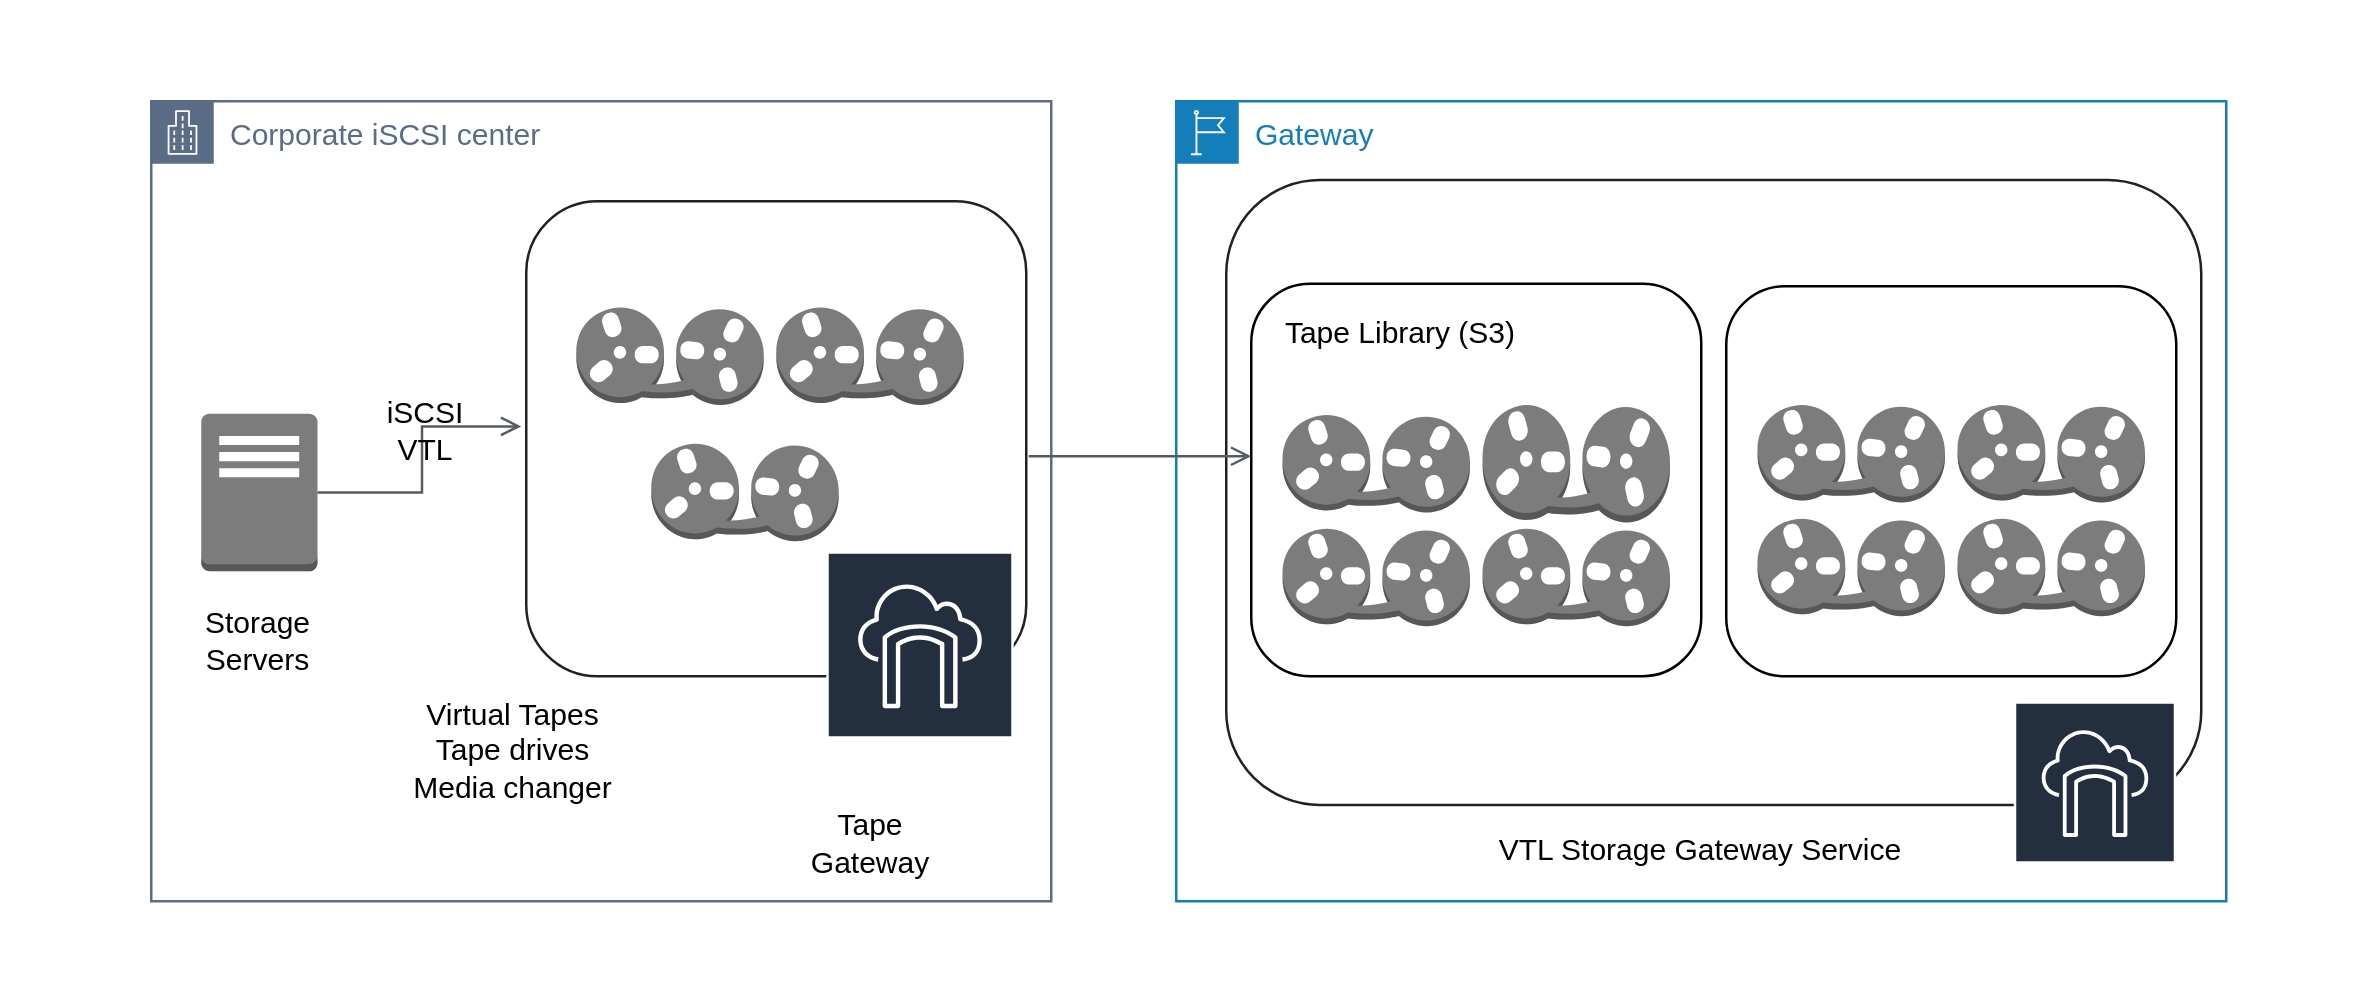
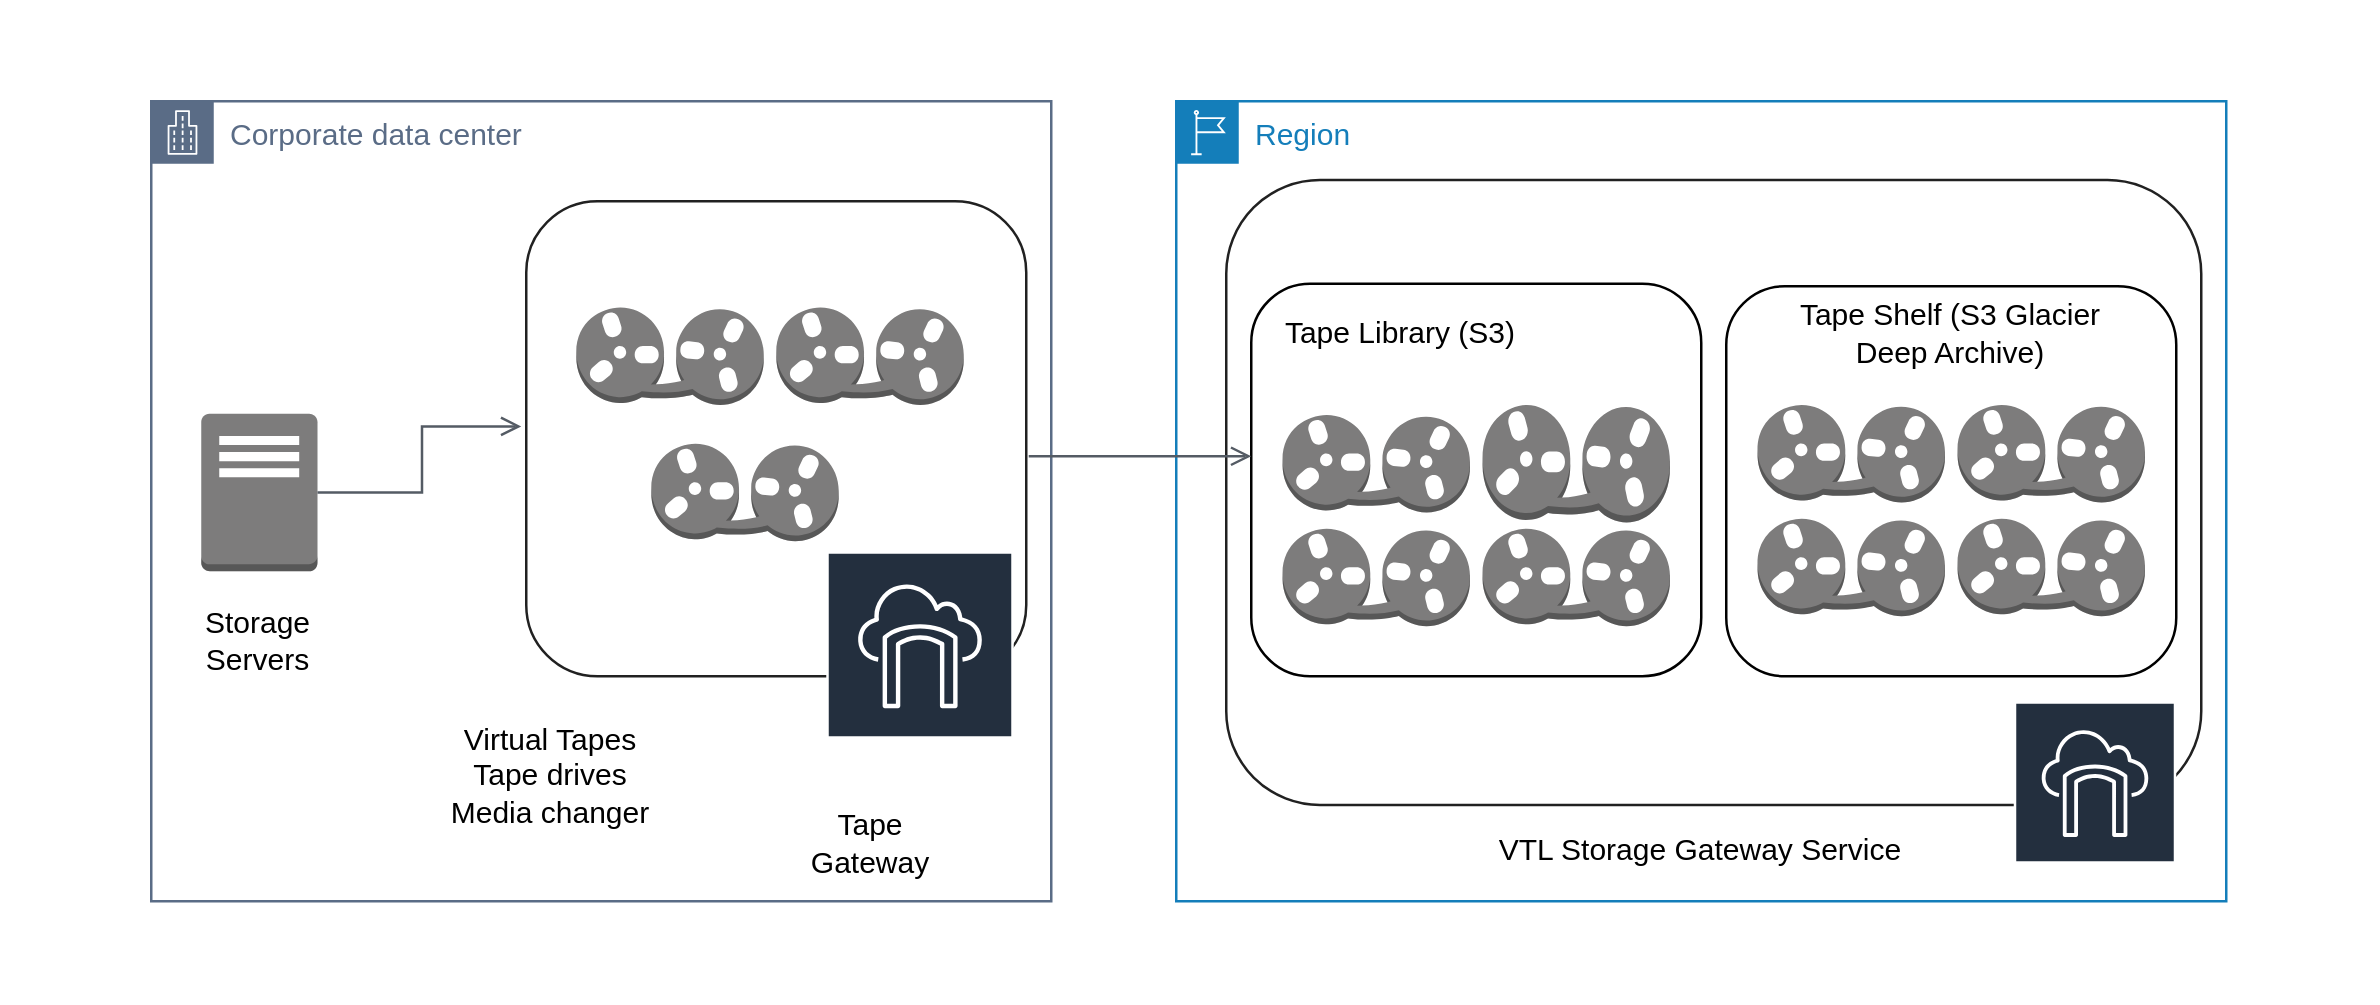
  <mxCell id="0" />
  <mxCell id="1" parent="0" />
  <mxCell id="2" value="" style="rounded=0;whiteSpace=wrap;html=1;strokeColor=#FFFFFF;" parent="1" vertex="1"><mxGeometry x="20" y="20" width="910" height="360" as="geometry" /></mxCell>
- <mxCell id="3" value="Gateway" style="points=[[0,0],[0.25,0],[0.5,0],[0.75,0],[1,0],[1,0.25],[1,0.5],[1,0.75],[1,1],[0.75,1],[0.5,1],[0.25,1],[0,1],[0,0.75],[0,0.5],[0,0.25]];outlineConnect=0;gradientColor=none;html=1;whiteSpace=wrap;fontSize=12;fontStyle=0;shape=mxgraph.aws4.group;grIcon=mxgraph.aws4.group_region;strokeColor=#147EBA;fillColor=none;verticalAlign=top;align=left;spacingLeft=30;fontColor=#147EBA;dashed=0;" parent="1" vertex="1"><mxGeometry x="470" y="40" width="420" height="320" as="geometry" /></mxCell>
+ <mxCell id="3" value="Region" style="points=[[0,0],[0.25,0],[0.5,0],[0.75,0],[1,0],[1,0.25],[1,0.5],[1,0.75],[1,1],[0.75,1],[0.5,1],[0.25,1],[0,1],[0,0.75],[0,0.5],[0,0.25]];outlineConnect=0;gradientColor=none;html=1;whiteSpace=wrap;fontSize=12;fontStyle=0;shape=mxgraph.aws4.group;grIcon=mxgraph.aws4.group_region;strokeColor=#147EBA;fillColor=none;verticalAlign=top;align=left;spacingLeft=30;fontColor=#147EBA;dashed=0;" parent="1" vertex="1"><mxGeometry x="470" y="40" width="420" height="320" as="geometry" /></mxCell>
  <mxCell id="4" value="" style="rounded=1;whiteSpace=wrap;html=1;strokeColor=#212121;strokeWidth=1;fontSize=17;" parent="1" vertex="1"><mxGeometry x="490" y="71.5" width="390" height="250" as="geometry" /></mxCell>
  <mxCell id="5" value="" style="rounded=1;whiteSpace=wrap;html=1;" vertex="1" parent="1"><mxGeometry x="500" y="113" width="180" height="157" as="geometry" /></mxCell>
- <mxCell id="6" value="Corporate iSCSI center" style="points=[[0,0],[0.25,0],[0.5,0],[0.75,0],[1,0],[1,0.25],[1,0.5],[1,0.75],[1,1],[0.75,1],[0.5,1],[0.25,1],[0,1],[0,0.75],[0,0.5],[0,0.25]];outlineConnect=0;gradientColor=none;html=1;whiteSpace=wrap;fontSize=12;fontStyle=0;shape=mxgraph.aws4.group;grIcon=mxgraph.aws4.group_corporate_data_center;strokeColor=#5A6C86;fillColor=none;verticalAlign=top;align=left;spacingLeft=30;fontColor=#5A6C86;dashed=0;" parent="1" vertex="1"><mxGeometry x="60" y="40" width="360" height="320" as="geometry" /></mxCell>
+ <mxCell id="6" value="Corporate data center" style="points=[[0,0],[0.25,0],[0.5,0],[0.75,0],[1,0],[1,0.25],[1,0.5],[1,0.75],[1,1],[0.75,1],[0.5,1],[0.25,1],[0,1],[0,0.75],[0,0.5],[0,0.25]];outlineConnect=0;gradientColor=none;html=1;whiteSpace=wrap;fontSize=12;fontStyle=0;shape=mxgraph.aws4.group;grIcon=mxgraph.aws4.group_corporate_data_center;strokeColor=#5A6C86;fillColor=none;verticalAlign=top;align=left;spacingLeft=30;fontColor=#5A6C86;dashed=0;" parent="1" vertex="1"><mxGeometry x="60" y="40" width="360" height="320" as="geometry" /></mxCell>
  <mxCell id="7" value="" style="rounded=1;whiteSpace=wrap;html=1;strokeColor=#212121;strokeWidth=1;fontSize=17;" parent="1" vertex="1"><mxGeometry x="210" y="80" width="200" height="190" as="geometry" /></mxCell>
  <mxCell id="8" value="" style="outlineConnect=0;fontColor=#232F3E;gradientColor=none;strokeColor=#ffffff;fillColor=#232F3E;dashed=0;verticalLabelPosition=middle;verticalAlign=bottom;align=center;html=1;whiteSpace=wrap;fontSize=10;fontStyle=1;spacing=3;shape=mxgraph.aws4.productIcon;prIcon=mxgraph.aws4.storage_gateway;" parent="1" vertex="1"><mxGeometry x="330" y="220" width="75" height="80" as="geometry" /></mxCell>
  <mxCell id="9" value="" style="outlineConnect=0;dashed=0;verticalLabelPosition=bottom;verticalAlign=top;align=center;html=1;shape=mxgraph.aws3.traditional_server;fillColor=#7D7C7C;gradientColor=none;strokeColor=#212121;strokeWidth=1;fontSize=17;" parent="1" vertex="1"><mxGeometry x="80" y="165" width="46.5" height="63" as="geometry" /></mxCell>
  <mxCell id="10" value="" style="edgeStyle=orthogonalEdgeStyle;html=1;endArrow=open;elbow=vertical;startArrow=none;endFill=0;strokeColor=#545B64;rounded=0;fontSize=17;entryX=-0.01;entryY=0.474;entryDx=0;entryDy=0;entryPerimeter=0;" parent="1" source="9" target="7" edge="1"><mxGeometry width="100" relative="1" as="geometry"><mxPoint x="230" y="170" as="sourcePoint" /><mxPoint x="330" y="170" as="targetPoint" /></mxGeometry></mxCell>
- <mxCell id="11" value="iSCSI VTL" style="text;html=1;strokeColor=none;fillColor=none;align=center;verticalAlign=middle;whiteSpace=wrap;rounded=0;dashed=1;fontSize=12;opacity=0;" parent="1" vertex="1"><mxGeometry x="150" y="161.5" width="40" height="20" as="geometry" /></mxCell>
  <mxCell id="12" value="Storage&lt;br&gt;Servers" style="text;html=1;strokeColor=none;fillColor=none;align=center;verticalAlign=middle;whiteSpace=wrap;rounded=0;dashed=1;fontSize=12;opacity=0;" parent="1" vertex="1"><mxGeometry x="83.25" y="246" width="40" height="20" as="geometry" /></mxCell>
  <mxCell id="13" value="" style="outlineConnect=0;dashed=0;verticalLabelPosition=bottom;verticalAlign=top;align=center;html=1;shape=mxgraph.aws3.tape_storage;fillColor=#7D7C7C;gradientColor=none;" vertex="1" parent="1"><mxGeometry x="592.5" y="161.5" width="75" height="47" as="geometry" /></mxCell>
  <mxCell id="14" value="" style="outlineConnect=0;dashed=0;verticalLabelPosition=bottom;verticalAlign=top;align=center;html=1;shape=mxgraph.aws3.tape_storage;fillColor=#7D7C7C;gradientColor=none;" vertex="1" parent="1"><mxGeometry x="310" y="122.5" width="75" height="39" as="geometry" /></mxCell>
  <mxCell id="15" value="" style="outlineConnect=0;dashed=0;verticalLabelPosition=bottom;verticalAlign=top;align=center;html=1;shape=mxgraph.aws3.tape_storage;fillColor=#7D7C7C;gradientColor=none;" vertex="1" parent="1"><mxGeometry x="260" y="177" width="75" height="39" as="geometry" /></mxCell>
  <mxCell id="16" value="" style="outlineConnect=0;dashed=0;verticalLabelPosition=bottom;verticalAlign=top;align=center;html=1;shape=mxgraph.aws3.tape_storage;fillColor=#7D7C7C;gradientColor=none;" vertex="1" parent="1"><mxGeometry x="512.5" y="165.5" width="75" height="39" as="geometry" /></mxCell>
  <mxCell id="17" value="" style="outlineConnect=0;dashed=0;verticalLabelPosition=bottom;verticalAlign=top;align=center;html=1;shape=mxgraph.aws3.tape_storage;fillColor=#7D7C7C;gradientColor=none;" vertex="1" parent="1"><mxGeometry x="230" y="122.5" width="75" height="39" as="geometry" /></mxCell>
  <mxCell id="18" value="" style="outlineConnect=0;dashed=0;verticalLabelPosition=bottom;verticalAlign=top;align=center;html=1;shape=mxgraph.aws3.tape_storage;fillColor=#7D7C7C;gradientColor=none;" vertex="1" parent="1"><mxGeometry x="592.5" y="211" width="75" height="39" as="geometry" /></mxCell>
  <mxCell id="19" value="" style="outlineConnect=0;dashed=0;verticalLabelPosition=bottom;verticalAlign=top;align=center;html=1;shape=mxgraph.aws3.tape_storage;fillColor=#7D7C7C;gradientColor=none;" vertex="1" parent="1"><mxGeometry x="512.5" y="211" width="75" height="39" as="geometry" /></mxCell>
  <mxCell id="20" value="" style="rounded=1;whiteSpace=wrap;html=1;" vertex="1" parent="1"><mxGeometry x="690" y="114" width="180" height="156" as="geometry" /></mxCell>
  <mxCell id="21" value="" style="outlineConnect=0;dashed=0;verticalLabelPosition=bottom;verticalAlign=top;align=center;html=1;shape=mxgraph.aws3.tape_storage;fillColor=#7D7C7C;gradientColor=none;" vertex="1" parent="1"><mxGeometry x="782.5" y="161.5" width="75" height="39" as="geometry" /></mxCell>
  <mxCell id="22" value="" style="outlineConnect=0;dashed=0;verticalLabelPosition=bottom;verticalAlign=top;align=center;html=1;shape=mxgraph.aws3.tape_storage;fillColor=#7D7C7C;gradientColor=none;" vertex="1" parent="1"><mxGeometry x="702.5" y="161.5" width="75" height="39" as="geometry" /></mxCell>
  <mxCell id="23" value="" style="outlineConnect=0;dashed=0;verticalLabelPosition=bottom;verticalAlign=top;align=center;html=1;shape=mxgraph.aws3.tape_storage;fillColor=#7D7C7C;gradientColor=none;" vertex="1" parent="1"><mxGeometry x="782.5" y="207" width="75" height="39" as="geometry" /></mxCell>
  <mxCell id="24" value="" style="outlineConnect=0;dashed=0;verticalLabelPosition=bottom;verticalAlign=top;align=center;html=1;shape=mxgraph.aws3.tape_storage;fillColor=#7D7C7C;gradientColor=none;" vertex="1" parent="1"><mxGeometry x="702.5" y="207" width="75" height="39" as="geometry" /></mxCell>
  <mxCell id="25" value="Tape Library (S3)" style="text;html=1;strokeColor=none;fillColor=none;align=center;verticalAlign=middle;whiteSpace=wrap;rounded=0;dashed=1;fontSize=12;opacity=0;" vertex="1" parent="1"><mxGeometry x="510" y="122.5" width="100" height="20" as="geometry" /></mxCell>
+ <mxCell id="26" value="Tape Shelf (S3 Glacier Deep Archive)" style="text;html=1;strokeColor=none;fillColor=none;align=center;verticalAlign=middle;whiteSpace=wrap;rounded=0;dashed=1;fontSize=12;opacity=0;" vertex="1" parent="1"><mxGeometry x="710" y="122.5" width="140" height="20" as="geometry" /></mxCell>
  <mxCell id="27" value="" style="outlineConnect=0;fontColor=#232F3E;gradientColor=none;strokeColor=#ffffff;fillColor=#232F3E;dashed=0;verticalLabelPosition=middle;verticalAlign=bottom;align=center;html=1;whiteSpace=wrap;fontSize=10;fontStyle=1;spacing=3;shape=mxgraph.aws4.productIcon;prIcon=mxgraph.aws4.storage_gateway;" vertex="1" parent="1"><mxGeometry x="805" y="280" width="65" height="60" as="geometry" /></mxCell>
  <mxCell id="28" value="VTL Storage Gateway Service" style="text;html=1;strokeColor=none;fillColor=none;align=center;verticalAlign=middle;whiteSpace=wrap;rounded=0;dashed=1;fontSize=12;opacity=0;" vertex="1" parent="1"><mxGeometry x="580" y="330" width="200" height="20" as="geometry" /></mxCell>
- <mxCell id="29" value="Virtual Tapes&lt;br&gt;Tape drives&lt;br&gt;Media changer" style="text;html=1;strokeColor=none;fillColor=none;align=center;verticalAlign=middle;whiteSpace=wrap;rounded=0;dashed=1;fontSize=12;opacity=0;" vertex="1" parent="1"><mxGeometry x="160" y="290" width="90" height="20" as="geometry" /></mxCell>
+ <mxCell id="29" value="Virtual Tapes&lt;br&gt;Tape drives&lt;br&gt;Media changer" style="text;html=1;strokeColor=none;fillColor=none;align=center;verticalAlign=middle;whiteSpace=wrap;rounded=0;dashed=1;fontSize=12;opacity=0;" vertex="1" parent="1"><mxGeometry x="175" y="300" width="90" height="20" as="geometry" /></mxCell>
  <mxCell id="30" value="" style="edgeStyle=orthogonalEdgeStyle;html=1;endArrow=open;elbow=vertical;startArrow=none;endFill=0;strokeColor=#545B64;rounded=0;exitX=1.005;exitY=0.537;exitDx=0;exitDy=0;exitPerimeter=0;" edge="1" parent="1" source="7"><mxGeometry width="100" relative="1" as="geometry"><mxPoint x="400" y="320" as="sourcePoint" /><mxPoint x="500" y="182" as="targetPoint" /></mxGeometry></mxCell>
  <mxCell id="31" value="Tape Gateway" style="text;html=1;strokeColor=none;fillColor=none;align=center;verticalAlign=middle;whiteSpace=wrap;rounded=0;dashed=1;fontSize=12;opacity=0;" vertex="1" parent="1"><mxGeometry x="327.5" y="326.5" width="40" height="20" as="geometry" /></mxCell>
